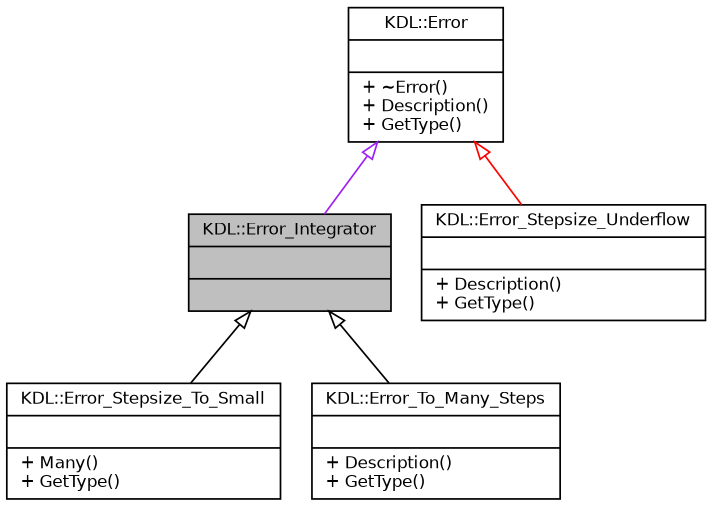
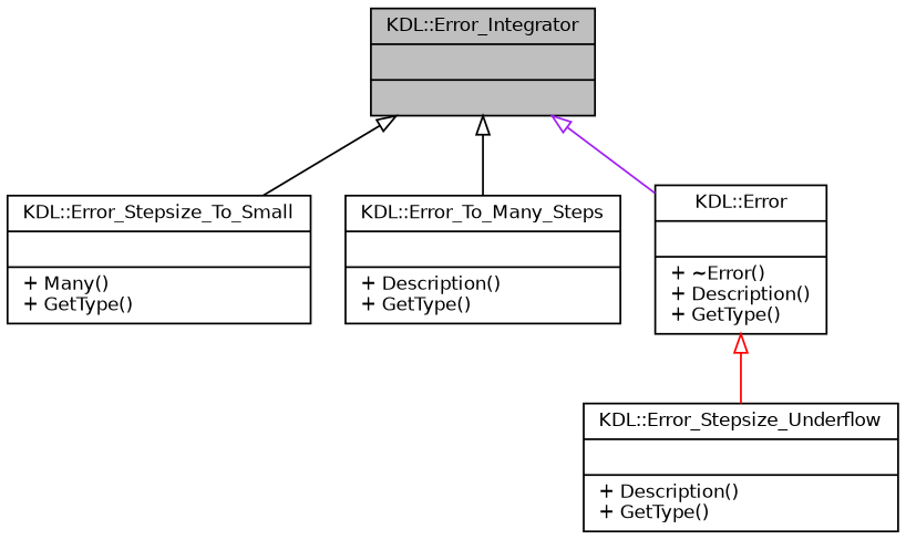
  digraph {
    node [color=black fillcolor=white fontname=Helvetica fontsize=10 shape=record style=filled]
    edge [arrowtail=empty color=black dir=back fontname=Helvetica fontsize=10 labelfontname=Helvetica labelfontsize=10 style=solid]
    n1 [fillcolor=grey75 fontcolor=black height=0.2 label="{KDL::Error_Integrator\n||}" width=0.4]
    n2 [height=0.2 label="{KDL::Error_Stepsize_To_Small\n||+ Many()\l+ GetType()\l}" width=0.4]
    n3 [height=0.2 label="{KDL::Error_To_Many_Steps\n||+ Description()\l+ GetType()\l}" width=0.4]
    n4 [height=0.2 label="{KDL::Error_Stepsize_Underflow\n||+ Description()\l+ GetType()\l}" width=0.4]
    n5 [height=0.2 label="{KDL::Error\n||+ ~Error()\l+ Description()\l+ GetType()\l}" width=0.4]
    n1 -> n2
    n1 -> n3
-   n5 -> n1 [color=purple]
+   n1 -> n5 [color=purple]
    n5 -> n4 [color=red]
  }
